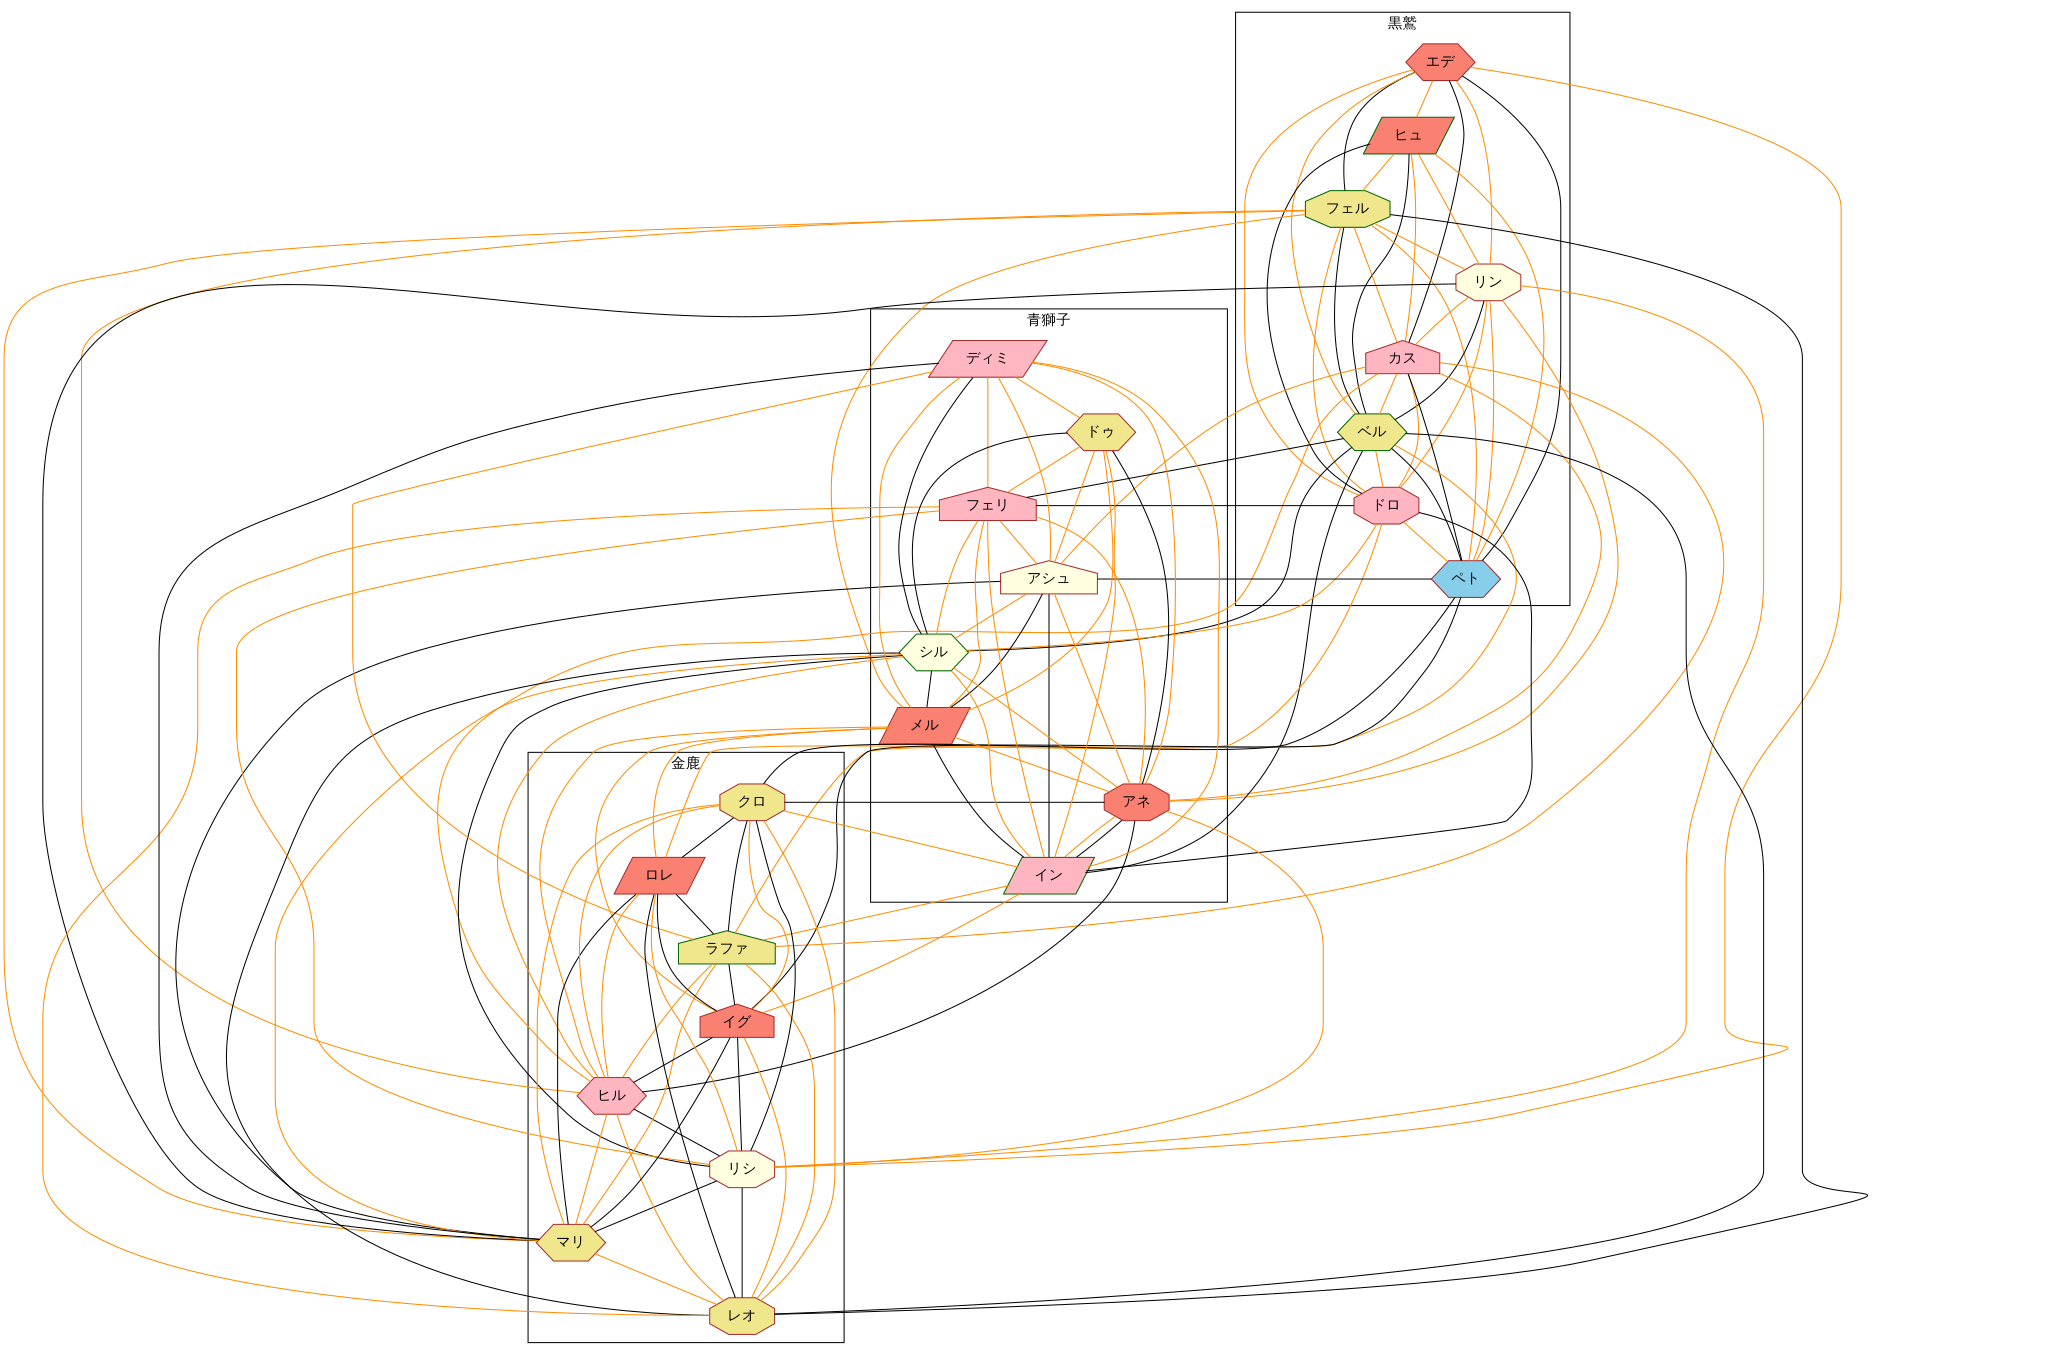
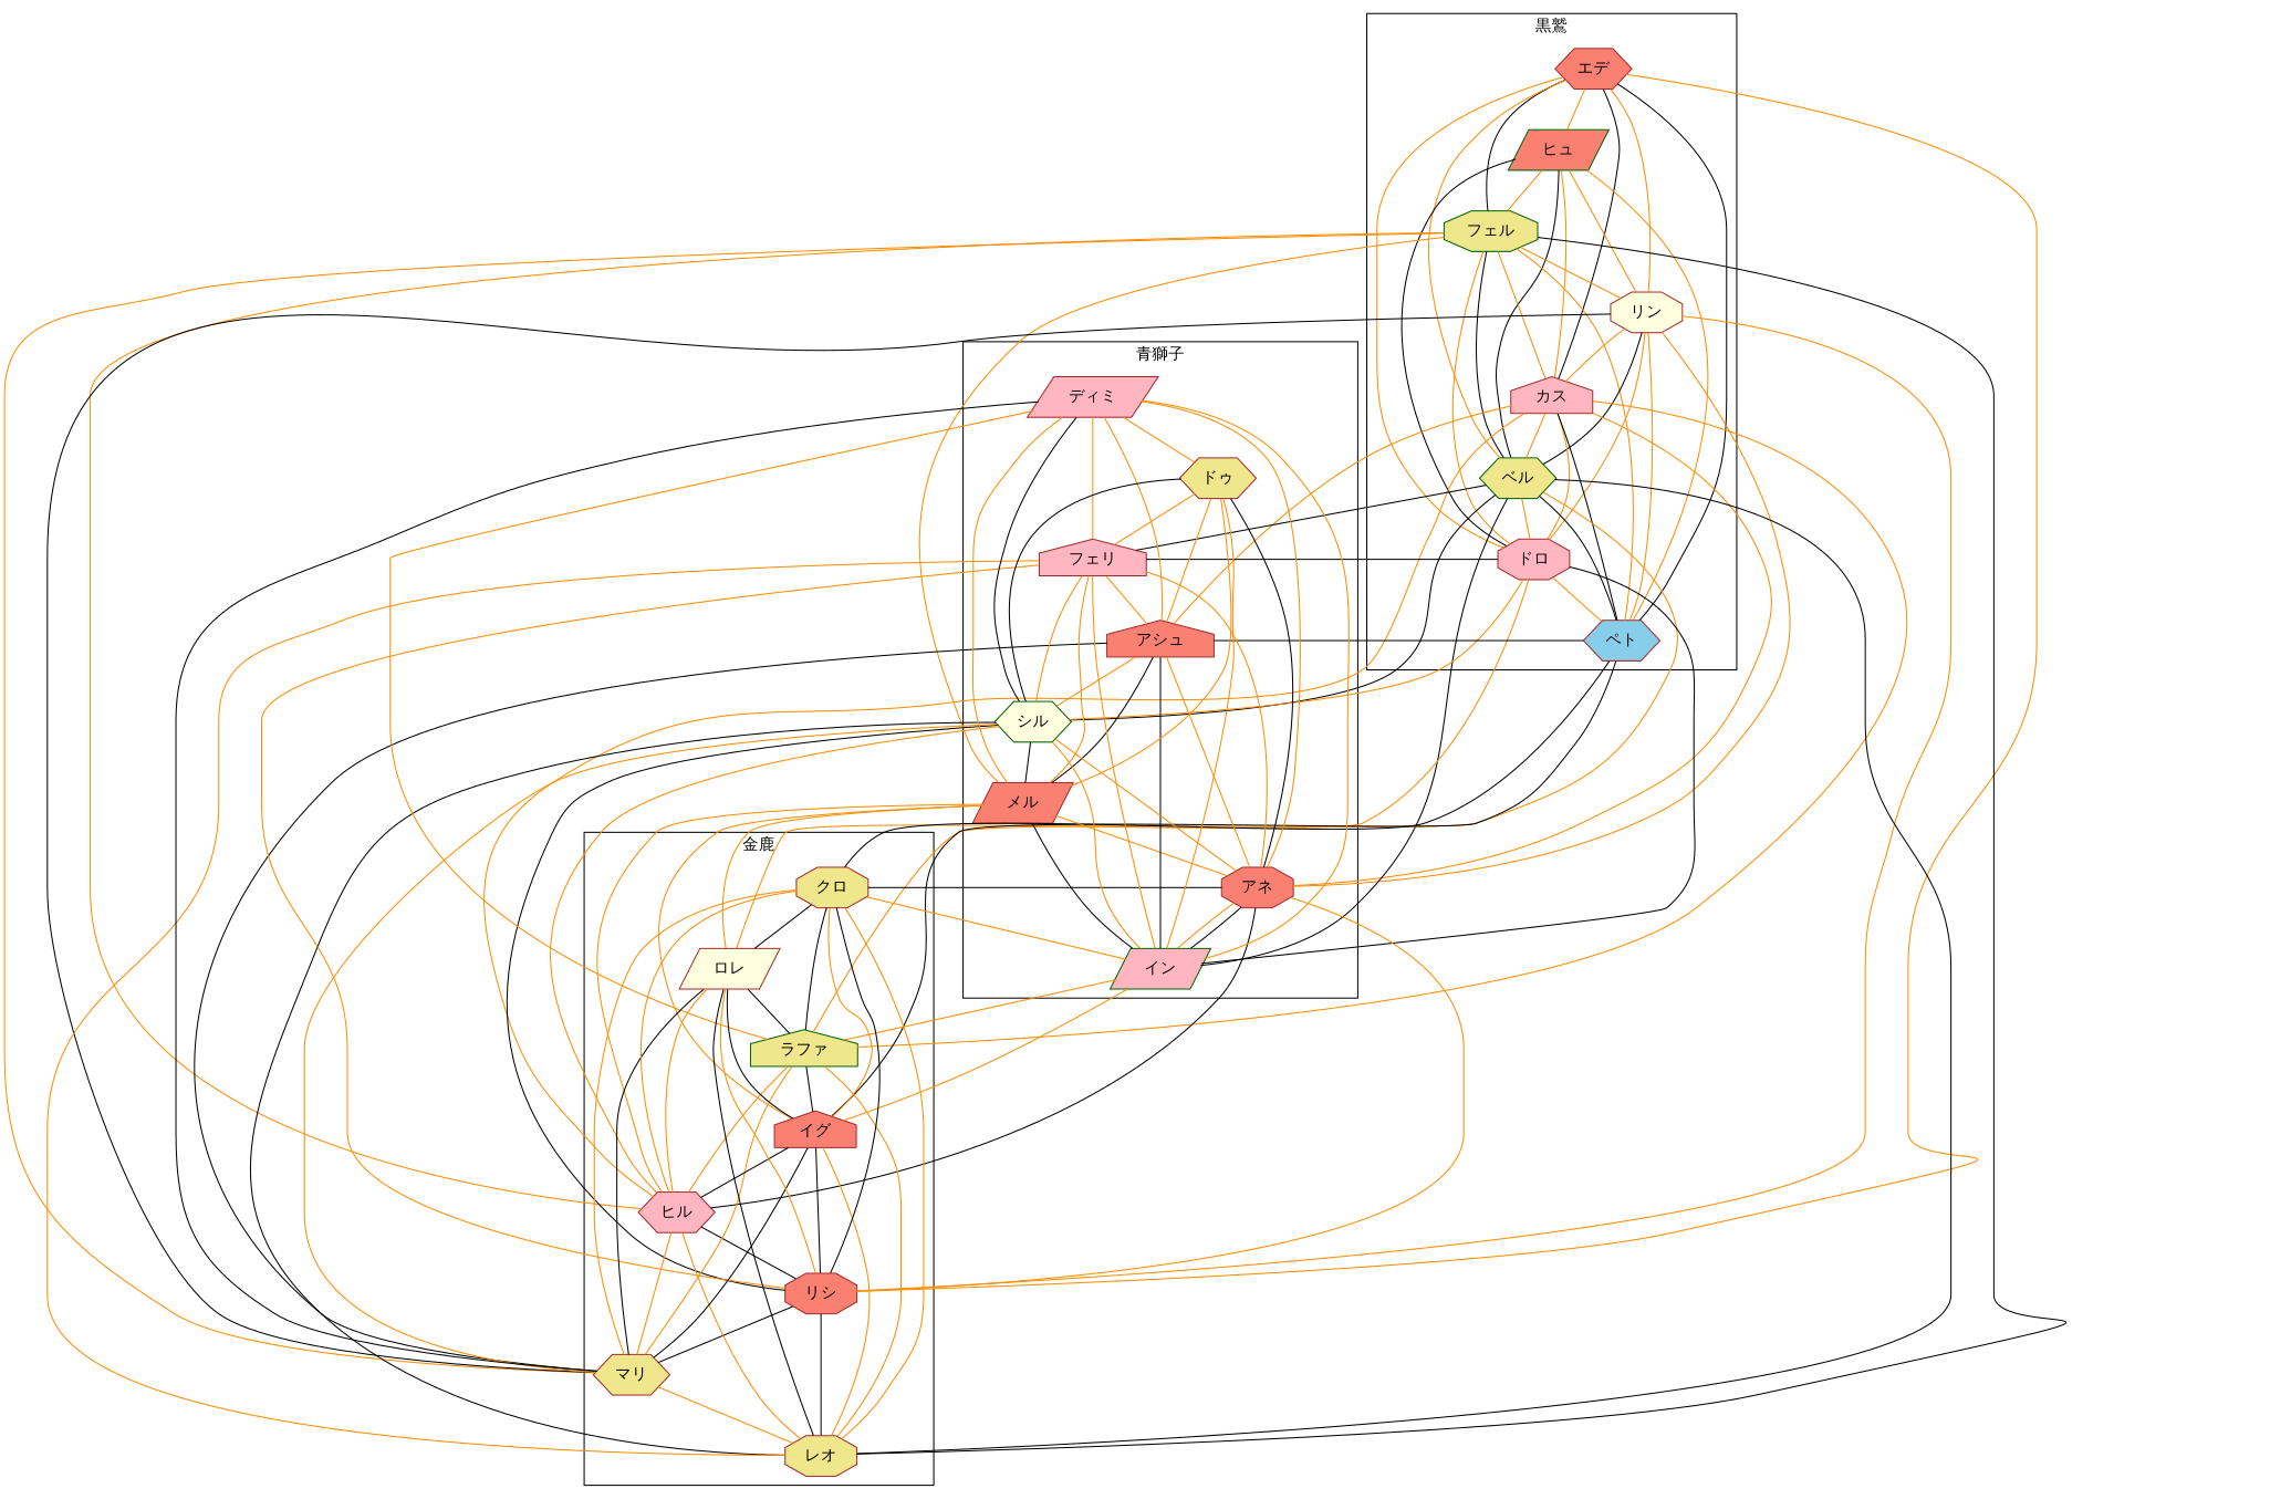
  graph {
    node [color=brown fillcolor=salmon shape=hexagon style=filled]
    edge [color=darkorange]
    n1 [label="エデ"]
    n2 [color=darkgreen label="ヒュ" shape=parallelogram]
    n3 [color=darkgreen fillcolor=khaki label="フェル" shape=octagon]
    n4 [fillcolor=lightyellow label="リン" shape=octagon]
    n5 [fillcolor=lightpink label="カス" shape=house]
    n6 [color=darkgreen fillcolor=khaki label="ベル"]
    n7 [fillcolor=lightpink label="ドロ" shape=octagon]
    n8 [fillcolor=skyblue label="ペト"]
    n9 [label="メル" shape=parallelogram]
    n10 [label="アネ" shape=octagon]
    n11 [color=darkgreen fillcolor=lightpink label="イン" shape=parallelogram]
-   n12 [fillcolor=lightyellow label="アシュ" shape=house]
+   n12 [label="アシュ" shape=house]
    n13 [color=darkgreen fillcolor=lightyellow label="シル"]
    n14 [fillcolor=lightpink label="フェリ" shape=house]
    n15 [fillcolor=lightpink label="ディミ" shape=parallelogram]
    n16 [fillcolor=khaki label="ドゥ"]
-   n17 [fillcolor=lightyellow label="リシ" shape=octagon]
+   n17 [label="リシ" shape=octagon]
    n18 [fillcolor=khaki label="マリ"]
    n19 [fillcolor=khaki label="レオ" shape=octagon]
    n20 [fillcolor=lightpink label="ヒル"]
    n21 [color=darkgreen fillcolor=khaki label="ラファ" shape=house]
    n22 [label="イグ" shape=house]
-   n23 [label="ロレ" shape=parallelogram]
+   n23 [fillcolor=lightyellow label="ロレ" shape=parallelogram]
    n24 [fillcolor=khaki label="クロ" shape=octagon]
    subgraph cluster_1 {
      label="黒鷲"
      n1
      n2
      n3
      n4
      n5
      n6
      n7
      n8
    }
    subgraph cluster_2 {
      label="青獅子"
      n9
      n10
      n11
      n12
      n13
      n14
      n15
      n16
    }
    subgraph cluster_3 {
      label="金鹿"
      n17
      n18
      n19
      n20
      n21
      n22
      n23
      n24
    }
    n1 -- n2
    n1 -- n3 [color=black]
    n1 -- n4
    n1 -- n5 [color=black]
    n1 -- n6
    n1 -- n7
    n1 -- n8 [color=black]
    n1 -- n17
    n2 -- n3
    n2 -- n4
    n2 -- n5
    n2 -- n6 [color=black]
    n2 -- n7 [color=black]
    n2 -- n8
    n3 -- n4
    n3 -- n5
    n3 -- n6 [color=black]
    n3 -- n7
    n3 -- n8
    n3 -- n9
    n3 -- n18
    n3 -- n19 [color=black]
    n3 -- n20
    n4 -- n5
    n4 -- n6 [color=black]
    n4 -- n7
    n4 -- n8
    n4 -- n10
    n4 -- n17
    n4 -- n18 [color=black]
    n5 -- n6
    n5 -- n7
    n5 -- n8 [color=black]
    n5 -- n10
    n5 -- n12
    n5 -- n20
    n5 -- n21
    n6 -- n7
    n6 -- n8 [color=black]
    n6 -- n11 [color=black]
    n6 -- n13 [color=black]
    n6 -- n14 [color=black]
    n6 -- n19 [color=black]
    n6 -- n21
    n7 -- n8
    n7 -- n11 [color=black]
    n7 -- n13
    n7 -- n14 [color=black]
    n7 -- n23
    n8 -- n12 [color=black]
    n8 -- n22 [color=black]
    n8 -- n24 [color=black]
    n9 -- n10
    n9 -- n11 [color=black]
    n9 -- n20
    n9 -- n22
    n9 -- n23
    n10 -- n11
    n10 -- n11 [color=black]
    n10 -- n17
    n10 -- n20 [color=black]
    n10 -- n24 [color=black]
    n11 -- n21
    n11 -- n22
    n11 -- n24
    n12 -- n9 [color=black]
    n12 -- n10
    n12 -- n11 [color=black]
    n12 -- n13
    n12 -- n18 [color=black]
    n13 -- n9 [color=black]
    n13 -- n10
    n13 -- n11
    n13 -- n17 [color=black]
    n13 -- n18
    n13 -- n19 [color=black]
    n13 -- n20
    n14 -- n9
    n14 -- n10
    n14 -- n11
    n14 -- n12
    n14 -- n13
    n14 -- n17
    n14 -- n19
    n15 -- n9
    n15 -- n10
    n15 -- n11
    n15 -- n12
    n15 -- n13 [color=black]
    n15 -- n14
    n15 -- n16
    n15 -- n18 [color=black]
    n15 -- n21
    n16 -- n9
    n16 -- n10 [color=black]
    n16 -- n11
    n16 -- n12
    n16 -- n13 [color=black]
    n16 -- n14
    n17 -- n18 [color=black]
    n17 -- n19 [color=black]
    n18 -- n19
    n20 -- n17 [color=black]
    n20 -- n18
    n20 -- n19
    n21 -- n18
    n21 -- n19
    n21 -- n20
    n21 -- n22 [color=black]
    n22 -- n17 [color=black]
    n22 -- n18 [color=black]
    n22 -- n19
    n22 -- n20 [color=black]
    n23 -- n17
    n23 -- n18 [color=black]
    n23 -- n19 [color=black]
    n23 -- n20
    n23 -- n21 [color=black]
    n23 -- n22 [color=black]
    n24 -- n17 [color=black]
    n24 -- n18
    n24 -- n19
    n24 -- n20
    n24 -- n21 [color=black]
    n24 -- n22
    n24 -- n23 [color=black]
  }
